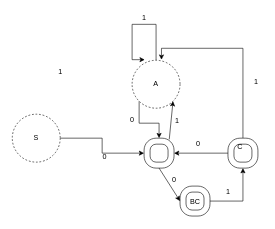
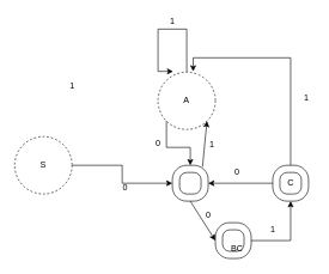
  <mxCell id="0" />
  <mxCell id="1" parent="0" />
  <mxCell id="2" value="" style="verticalLabelPosition=bottom;verticalAlign=top;html=1;shape=mxgraph.basic.rounded_frame;dx=10;" vertex="1" parent="1"><mxGeometry x="240" y="230" width="50" height="50" as="geometry" /></mxCell>
  <mxCell id="3" style="edgeStyle=orthogonalEdgeStyle;rounded=0;orthogonalLoop=1;jettySize=auto;html=1;exitX=1;exitY=0.5;exitDx=0;exitDy=0;exitPerimeter=0;entryX=0.5;entryY=1;entryDx=0;entryDy=0;entryPerimeter=0;" edge="1" parent="1" source="4" target="7"><mxGeometry relative="1" as="geometry" /></mxCell>
  <mxCell id="4" value="" style="verticalLabelPosition=bottom;verticalAlign=top;html=1;shape=mxgraph.basic.rounded_frame;dx=10;" vertex="1" parent="1"><mxGeometry x="300" y="310" width="50" height="50" as="geometry" /></mxCell>
  <mxCell id="5" style="edgeStyle=orthogonalEdgeStyle;rounded=0;orthogonalLoop=1;jettySize=auto;html=1;exitX=0;exitY=0.5;exitDx=0;exitDy=0;exitPerimeter=0;entryX=1;entryY=0.5;entryDx=0;entryDy=0;entryPerimeter=0;" edge="1" parent="1" source="7" target="2"><mxGeometry relative="1" as="geometry" /></mxCell>
  <mxCell id="6" style="edgeStyle=orthogonalEdgeStyle;rounded=0;orthogonalLoop=1;jettySize=auto;html=1;exitX=0.5;exitY=0;exitDx=0;exitDy=0;exitPerimeter=0;entryX=0.613;entryY=-0.012;entryDx=0;entryDy=0;entryPerimeter=0;" edge="1" parent="1" source="7" target="18"><mxGeometry relative="1" as="geometry" /></mxCell>
  <mxCell id="7" value="" style="verticalLabelPosition=bottom;verticalAlign=top;html=1;shape=mxgraph.basic.rounded_frame;dx=10;" vertex="1" parent="1"><mxGeometry x="380" y="230" width="50" height="50" as="geometry" /></mxCell>
  <mxCell id="8" value="" style="endArrow=classic;html=1;exitX=0.5;exitY=1;exitDx=0;exitDy=0;exitPerimeter=0;entryX=0;entryY=0.5;entryDx=0;entryDy=0;entryPerimeter=0;" edge="1" parent="1" source="2" target="4"><mxGeometry width="50" height="50" relative="1" as="geometry"><mxPoint x="220" y="280" as="sourcePoint" /><mxPoint x="270" y="230" as="targetPoint" /></mxGeometry></mxCell>
  <mxCell id="9" style="edgeStyle=orthogonalEdgeStyle;rounded=0;orthogonalLoop=1;jettySize=auto;html=1;exitX=1;exitY=0.5;exitDx=0;exitDy=0;entryX=0;entryY=0.5;entryDx=0;entryDy=0;entryPerimeter=0;" edge="1" parent="1" source="10" target="2"><mxGeometry relative="1" as="geometry" /></mxCell>
  <mxCell id="10" value="S" style="ellipse;whiteSpace=wrap;html=1;aspect=fixed;dashed=1;" vertex="1" parent="1"><mxGeometry x="20" y="190" width="80" height="80" as="geometry" /></mxCell>
- <mxCell id="11" value="BC" style="text;html=1;align=center;verticalAlign=middle;resizable=0;points=[];autosize=1;" vertex="1" parent="1"><mxGeometry x="310" y="326" width="30" height="20" as="geometry" /></mxCell>
- <mxCell id="12" value="C" style="text;html=1;align=center;verticalAlign=middle;resizable=0;points=[];autosize=1;" vertex="1" parent="1"><mxGeometry x="390" y="235" width="20" height="20" as="geometry" /></mxCell>
+ <mxCell id="11" value="BC" style="text;html=1;align=center;verticalAlign=middle;resizable=0;points=[];autosize=1;" vertex="1" parent="1"><mxGeometry x="315" y="336" width="30" height="20" as="geometry" /></mxCell>
+ <mxCell id="12" value="C" style="text;html=1;align=center;verticalAlign=middle;resizable=0;points=[];autosize=1;" vertex="1" parent="1"><mxGeometry x="395" y="245" width="20" height="20" as="geometry" /></mxCell>
  <mxCell id="13" value="0" style="text;html=1;align=center;verticalAlign=middle;resizable=0;points=[];autosize=1;" vertex="1" parent="1"><mxGeometry x="320" y="230" width="20" height="20" as="geometry" /></mxCell>
  <mxCell id="14" value="1" style="text;html=1;align=center;verticalAlign=middle;resizable=0;points=[];autosize=1;" vertex="1" parent="1"><mxGeometry x="370" y="310" width="20" height="20" as="geometry" /></mxCell>
  <mxCell id="15" value="0&lt;br&gt;" style="text;html=1;align=center;verticalAlign=middle;resizable=0;points=[];autosize=1;" vertex="1" parent="1"><mxGeometry x="280" y="290" width="20" height="20" as="geometry" /></mxCell>
  <mxCell id="16" style="edgeStyle=orthogonalEdgeStyle;rounded=0;orthogonalLoop=1;jettySize=auto;html=1;exitX=0;exitY=1;exitDx=0;exitDy=0;entryX=0.5;entryY=0;entryDx=0;entryDy=0;entryPerimeter=0;" edge="1" parent="1" source="18" target="2"><mxGeometry relative="1" as="geometry" /></mxCell>
  <mxCell id="17" style="edgeStyle=orthogonalEdgeStyle;rounded=0;orthogonalLoop=1;jettySize=auto;html=1;exitX=0.5;exitY=0;exitDx=0;exitDy=0;entryX=0.263;entryY=-0.012;entryDx=0;entryDy=0;entryPerimeter=0;" edge="1" parent="1" source="18" target="18"><mxGeometry relative="1" as="geometry"><mxPoint x="130" y="40" as="targetPoint" /><Array as="points"><mxPoint x="260" y="40" /><mxPoint x="220" y="40" /><mxPoint x="220" y="99" /></Array></mxGeometry></mxCell>
  <mxCell id="18" value="A" style="ellipse;whiteSpace=wrap;html=1;aspect=fixed;dashed=1;" vertex="1" parent="1"><mxGeometry x="220" y="100" width="80" height="80" as="geometry" /></mxCell>
  <mxCell id="19" value="" style="endArrow=classic;html=1;entryX=1;entryY=1;entryDx=0;entryDy=0;exitX=0.84;exitY=0.04;exitDx=0;exitDy=0;exitPerimeter=0;" edge="1" parent="1" source="2" target="18"><mxGeometry width="50" height="50" relative="1" as="geometry"><mxPoint x="220" y="270" as="sourcePoint" /><mxPoint x="270" y="220" as="targetPoint" /></mxGeometry></mxCell>
  <mxCell id="20" value="1" style="text;html=1;align=center;verticalAlign=middle;resizable=0;points=[];autosize=1;" vertex="1" parent="1"><mxGeometry x="285" y="192" width="20" height="20" as="geometry" /></mxCell>
  <mxCell id="21" value="0" style="text;html=1;align=center;verticalAlign=middle;resizable=0;points=[];autosize=1;" vertex="1" parent="1"><mxGeometry x="164" y="252" width="20" height="20" as="geometry" /></mxCell>
  <mxCell id="22" value="1" style="text;html=1;align=center;verticalAlign=middle;resizable=0;points=[];autosize=1;" vertex="1" parent="1"><mxGeometry x="90" y="110" width="20" height="20" as="geometry" /></mxCell>
  <mxCell id="23" value="0" style="text;html=1;align=center;verticalAlign=middle;resizable=0;points=[];autosize=1;" vertex="1" parent="1"><mxGeometry x="210" y="190" width="20" height="20" as="geometry" /></mxCell>
  <mxCell id="24" value="1" style="text;html=1;align=center;verticalAlign=middle;resizable=0;points=[];autosize=1;" vertex="1" parent="1"><mxGeometry x="417" y="126" width="20" height="20" as="geometry" /></mxCell>
  <mxCell id="25" value="1" style="text;html=1;align=center;verticalAlign=middle;resizable=0;points=[];autosize=1;" vertex="1" parent="1"><mxGeometry x="230" y="20" width="20" height="20" as="geometry" /></mxCell>
